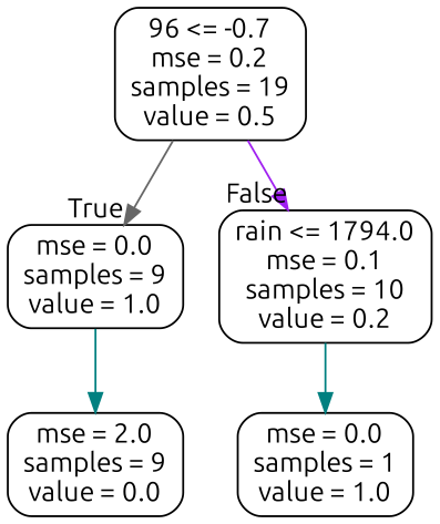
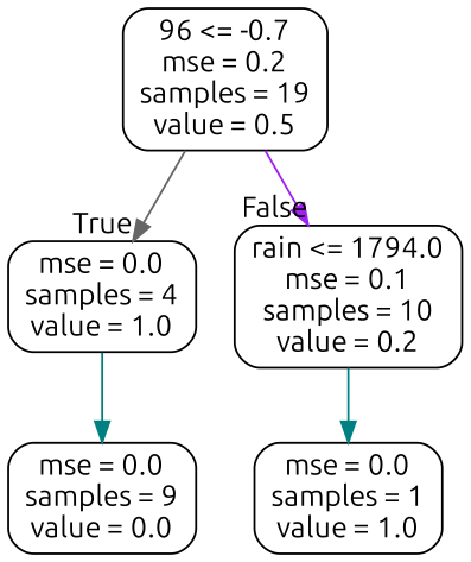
  digraph {
    fontname=Ubuntu
    node [color=black fontname=Ubuntu shape=box style=rounded]
    edge [color=teal fontname=Ubuntu]
    n1 [label="96 <= -0.7\nmse = 0.2\nsamples = 19\nvalue = 0.5"]
-   n2 [label="mse = 0.0\nsamples = 9\nvalue = 1.0"]
+   n2 [label="mse = 0.0\nsamples = 4\nvalue = 1.0"]
    n3 [label="rain <= 1794.0\nmse = 0.1\nsamples = 10\nvalue = 0.2"]
-   n4 [label="mse = 2.0\nsamples = 9\nvalue = 0.0"]
+   n4 [label="mse = 0.0\nsamples = 9\nvalue = 0.0"]
    n5 [label="mse = 0.0\nsamples = 1\nvalue = 1.0"]
    n1 -> n2 [color=gray40 headlabel=True labelangle=45 labeldistance=2.5]
    n1 -> n3 [color=purple headlabel=False labelangle=-45 labeldistance=2.5]
    n2 -> n4
    n3 -> n5
  }
